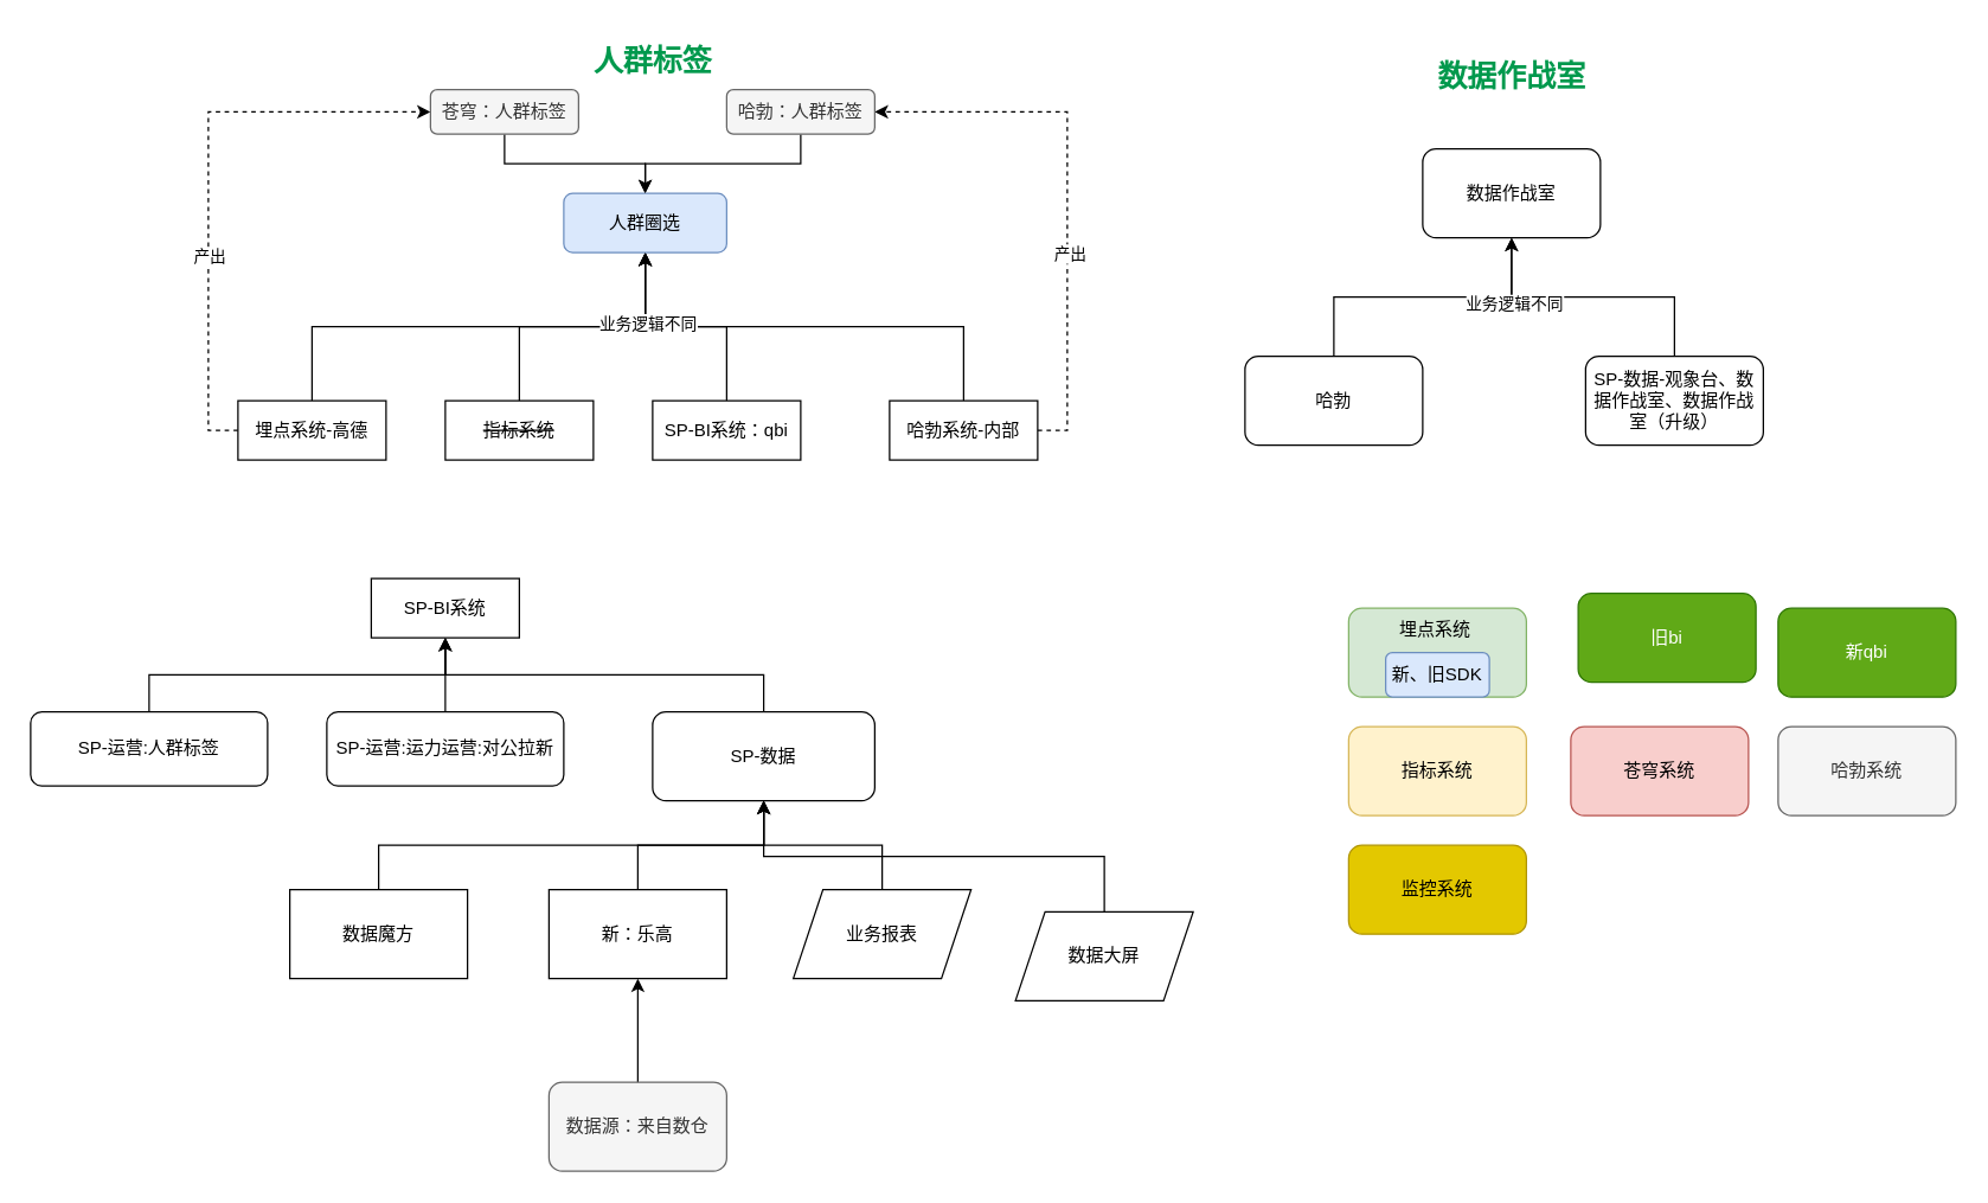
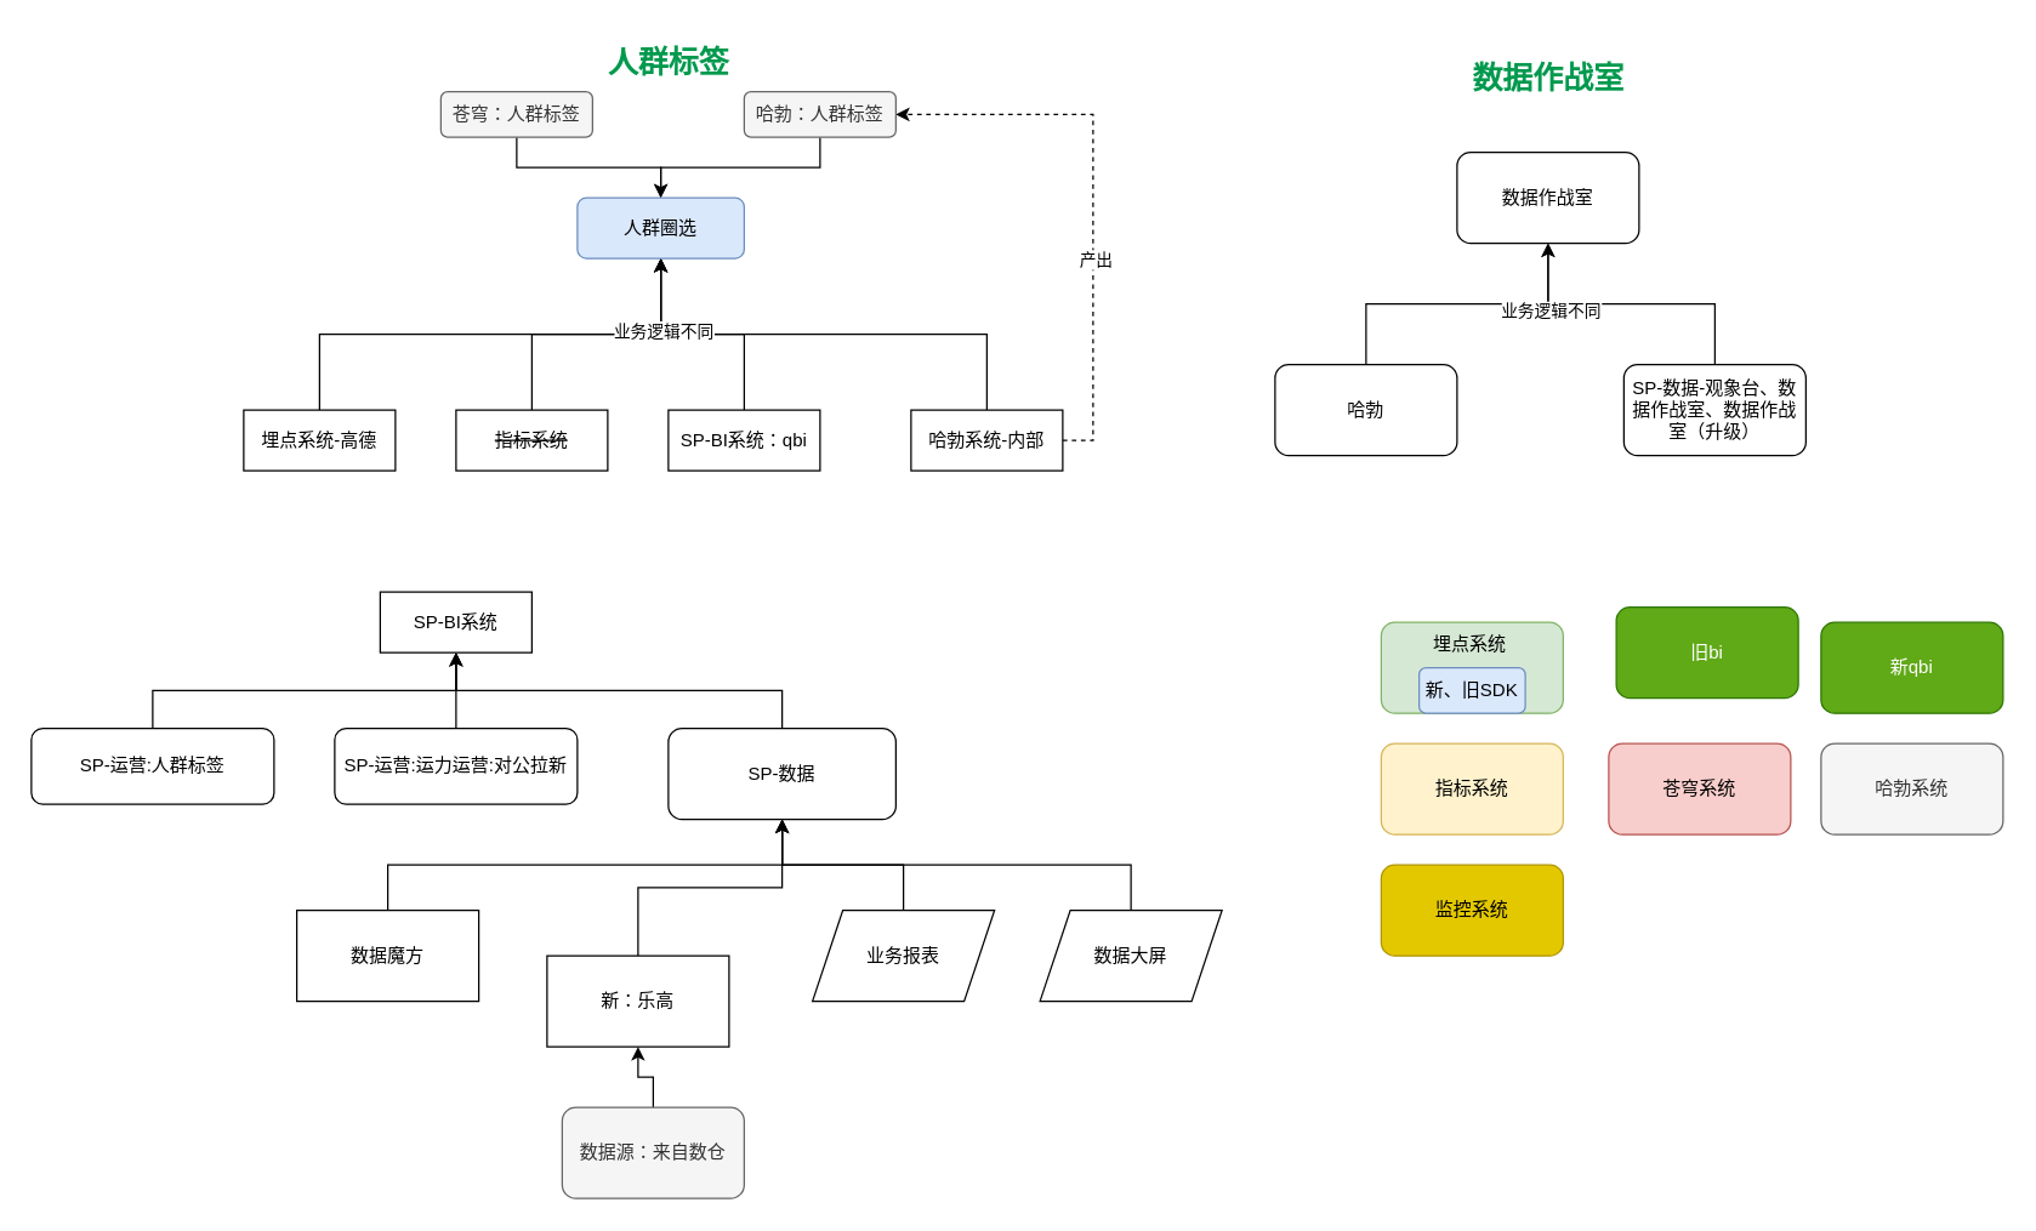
  <mxCell id="0" />
  <mxCell id="1" parent="0" />
  <mxCell id="2" style="edgeStyle=orthogonalEdgeStyle;rounded=0;orthogonalLoop=1;jettySize=auto;html=1;exitX=0.5;exitY=0;exitDx=0;exitDy=0;entryX=0.5;entryY=1;entryDx=0;entryDy=0;" parent="1" source="3" target="12" edge="1"><mxGeometry relative="1" as="geometry" /></mxCell>
  <mxCell id="3" value="&lt;strike&gt;指标系统&lt;/strike&gt;" style="rounded=0;whiteSpace=wrap;html=1;" parent="1" vertex="1"><mxGeometry x="300" y="270" width="100" height="40" as="geometry" /></mxCell>
  <mxCell id="4" style="edgeStyle=orthogonalEdgeStyle;rounded=0;orthogonalLoop=1;jettySize=auto;html=1;exitX=0.5;exitY=0;exitDx=0;exitDy=0;entryX=0.5;entryY=1;entryDx=0;entryDy=0;" parent="1" source="7" target="12" edge="1"><mxGeometry relative="1" as="geometry" /></mxCell>
- <mxCell id="5" style="edgeStyle=orthogonalEdgeStyle;rounded=0;orthogonalLoop=1;jettySize=auto;html=1;exitX=0;exitY=0.5;exitDx=0;exitDy=0;entryX=0;entryY=0.5;entryDx=0;entryDy=0;dashed=1;" parent="1" source="7" target="11" edge="1"><mxGeometry relative="1" as="geometry" /></mxCell>
- <mxCell id="6" value="产出" style="edgeLabel;html=1;align=center;verticalAlign=middle;resizable=0;points=[];" parent="5" vertex="1" connectable="0"><mxGeometry x="-0.283" relative="1" as="geometry"><mxPoint as="offset" /></mxGeometry></mxCell>
  <mxCell id="7" value="埋点系统-高德" style="rounded=0;whiteSpace=wrap;html=1;" parent="1" vertex="1"><mxGeometry x="160" y="270" width="100" height="40" as="geometry" /></mxCell>
  <mxCell id="8" style="edgeStyle=orthogonalEdgeStyle;rounded=0;orthogonalLoop=1;jettySize=auto;html=1;exitX=0.5;exitY=0;exitDx=0;exitDy=0;entryX=0.5;entryY=1;entryDx=0;entryDy=0;" parent="1" source="9" target="12" edge="1"><mxGeometry relative="1" as="geometry" /></mxCell>
  <mxCell id="9" value="SP-BI系统：qbi" style="rounded=0;whiteSpace=wrap;html=1;" parent="1" vertex="1"><mxGeometry x="440" y="270" width="100" height="40" as="geometry" /></mxCell>
  <mxCell id="10" style="edgeStyle=orthogonalEdgeStyle;rounded=0;orthogonalLoop=1;jettySize=auto;html=1;exitX=0.5;exitY=1;exitDx=0;exitDy=0;entryX=0.5;entryY=0;entryDx=0;entryDy=0;" parent="1" source="11" target="12" edge="1"><mxGeometry relative="1" as="geometry" /></mxCell>
  <mxCell id="11" value="苍穹：人群标签" style="rounded=1;whiteSpace=wrap;html=1;fillColor=#f5f5f5;fontColor=#333333;strokeColor=#666666;" parent="1" vertex="1"><mxGeometry x="290" y="60" width="100" height="30" as="geometry" /></mxCell>
  <mxCell id="12" value="人群圈选" style="rounded=1;whiteSpace=wrap;html=1;fillColor=#dae8fc;strokeColor=#6c8ebf;" parent="1" vertex="1"><mxGeometry x="380" y="130" width="110" height="40" as="geometry" /></mxCell>
  <mxCell id="13" style="edgeStyle=orthogonalEdgeStyle;rounded=0;orthogonalLoop=1;jettySize=auto;html=1;exitX=0.5;exitY=0;exitDx=0;exitDy=0;entryX=0.5;entryY=1;entryDx=0;entryDy=0;" parent="1" source="17" target="12" edge="1"><mxGeometry relative="1" as="geometry"><mxPoint x="360" y="190" as="targetPoint" /></mxGeometry></mxCell>
  <mxCell id="14" value="业务逻辑不同" style="edgeLabel;html=1;align=center;verticalAlign=middle;resizable=0;points=[];" vertex="1" connectable="0" parent="13"><mxGeometry x="0.702" y="-1" relative="1" as="geometry"><mxPoint as="offset" /></mxGeometry></mxCell>
  <mxCell id="15" style="edgeStyle=orthogonalEdgeStyle;rounded=0;orthogonalLoop=1;jettySize=auto;html=1;exitX=1;exitY=0.5;exitDx=0;exitDy=0;entryX=1;entryY=0.5;entryDx=0;entryDy=0;dashed=1;" parent="1" source="17" target="19" edge="1"><mxGeometry relative="1" as="geometry" /></mxCell>
  <mxCell id="16" value="产出" style="edgeLabel;html=1;align=center;verticalAlign=middle;resizable=0;points=[];" parent="15" vertex="1" connectable="0"><mxGeometry x="-0.233" y="-1" relative="1" as="geometry"><mxPoint as="offset" /></mxGeometry></mxCell>
  <mxCell id="17" value="哈勃系统-内部" style="rounded=0;whiteSpace=wrap;html=1;" parent="1" vertex="1"><mxGeometry x="600" y="270" width="100" height="40" as="geometry" /></mxCell>
  <mxCell id="18" style="edgeStyle=orthogonalEdgeStyle;rounded=0;orthogonalLoop=1;jettySize=auto;html=1;exitX=0.5;exitY=1;exitDx=0;exitDy=0;entryX=0.5;entryY=0;entryDx=0;entryDy=0;" parent="1" source="19" target="12" edge="1"><mxGeometry relative="1" as="geometry" /></mxCell>
  <mxCell id="19" value="哈勃：人群标签" style="rounded=1;whiteSpace=wrap;html=1;fillColor=#f5f5f5;fontColor=#333333;strokeColor=#666666;" parent="1" vertex="1"><mxGeometry x="490" y="60" width="100" height="30" as="geometry" /></mxCell>
  <mxCell id="20" style="edgeStyle=orthogonalEdgeStyle;rounded=0;orthogonalLoop=1;jettySize=auto;html=1;exitX=0.5;exitY=0;exitDx=0;exitDy=0;entryX=0.5;entryY=1;entryDx=0;entryDy=0;" parent="1" source="21" target="30" edge="1"><mxGeometry relative="1" as="geometry" /></mxCell>
- <mxCell id="21" value="新：乐高" style="rounded=0;whiteSpace=wrap;html=1;" parent="1" vertex="1"><mxGeometry x="370" y="600" width="120" height="60" as="geometry" /></mxCell>
+ <mxCell id="21" value="新：乐高" style="rounded=0;whiteSpace=wrap;html=1;" parent="1" vertex="1"><mxGeometry x="360" y="630" width="120" height="60" as="geometry" /></mxCell>
  <mxCell id="22" style="edgeStyle=orthogonalEdgeStyle;rounded=0;orthogonalLoop=1;jettySize=auto;html=1;exitX=0.5;exitY=1;exitDx=0;exitDy=0;" parent="1" source="19" target="19" edge="1"><mxGeometry relative="1" as="geometry" /></mxCell>
  <mxCell id="23" style="edgeStyle=orthogonalEdgeStyle;rounded=0;orthogonalLoop=1;jettySize=auto;html=1;exitX=0.5;exitY=0;exitDx=0;exitDy=0;entryX=0.5;entryY=1;entryDx=0;entryDy=0;" parent="1" source="24" target="21" edge="1"><mxGeometry relative="1" as="geometry" /></mxCell>
  <mxCell id="24" value="数据源：来自数仓" style="rounded=1;whiteSpace=wrap;html=1;fillColor=#f5f5f5;fontColor=#333333;strokeColor=#666666;" parent="1" vertex="1"><mxGeometry x="370" y="730" width="120" height="60" as="geometry" /></mxCell>
  <mxCell id="25" style="edgeStyle=orthogonalEdgeStyle;rounded=0;orthogonalLoop=1;jettySize=auto;html=1;exitX=0.5;exitY=0;exitDx=0;exitDy=0;entryX=0.5;entryY=1;entryDx=0;entryDy=0;" parent="1" source="26" target="31" edge="1"><mxGeometry relative="1" as="geometry" /></mxCell>
  <mxCell id="26" value="SP-运营:人群标签" style="rounded=1;whiteSpace=wrap;html=1;" parent="1" vertex="1"><mxGeometry y="480" width="160" height="50" as="geometry" x="20" /></mxCell>
  <mxCell id="27" style="edgeStyle=orthogonalEdgeStyle;rounded=0;orthogonalLoop=1;jettySize=auto;html=1;exitX=0.5;exitY=0;exitDx=0;exitDy=0;entryX=0.5;entryY=1;entryDx=0;entryDy=0;" parent="1" source="28" target="31" edge="1"><mxGeometry relative="1" as="geometry" /></mxCell>
  <mxCell id="28" value="SP-运营:运力运营:对公拉新" style="rounded=1;whiteSpace=wrap;html=1;" parent="1" vertex="1"><mxGeometry x="220" y="480" width="160" height="50" as="geometry" /></mxCell>
  <mxCell id="29" style="edgeStyle=orthogonalEdgeStyle;rounded=0;orthogonalLoop=1;jettySize=auto;html=1;exitX=0.5;exitY=0;exitDx=0;exitDy=0;entryX=0.5;entryY=1;entryDx=0;entryDy=0;" parent="1" source="30" target="31" edge="1"><mxGeometry relative="1" as="geometry" /></mxCell>
  <mxCell id="30" value="SP-数据" style="rounded=1;whiteSpace=wrap;html=1;" parent="1" vertex="1"><mxGeometry x="440" y="480" width="150" height="60" as="geometry" /></mxCell>
  <mxCell id="31" value="SP-BI系统" style="rounded=0;whiteSpace=wrap;html=1;" parent="1" vertex="1"><mxGeometry x="250" y="390" width="100" height="40" as="geometry" /></mxCell>
  <mxCell id="32" style="edgeStyle=orthogonalEdgeStyle;rounded=0;orthogonalLoop=1;jettySize=auto;html=1;exitX=0.5;exitY=0;exitDx=0;exitDy=0;entryX=0.5;entryY=1;entryDx=0;entryDy=0;" parent="1" source="33" target="30" edge="1"><mxGeometry relative="1" as="geometry" /></mxCell>
  <mxCell id="33" value="数据魔方" style="rounded=0;whiteSpace=wrap;html=1;" parent="1" vertex="1"><mxGeometry x="195" y="600" width="120" height="60" as="geometry" /></mxCell>
  <mxCell id="34" style="edgeStyle=orthogonalEdgeStyle;rounded=0;orthogonalLoop=1;jettySize=auto;html=1;exitX=0.5;exitY=0;exitDx=0;exitDy=0;entryX=0.5;entryY=1;entryDx=0;entryDy=0;" parent="1" source="35" target="30" edge="1"><mxGeometry relative="1" as="geometry" /></mxCell>
  <mxCell id="35" value="业务报表" style="shape=parallelogram;perimeter=parallelogramPerimeter;whiteSpace=wrap;html=1;fixedSize=1;" parent="1" vertex="1"><mxGeometry x="535" y="600" width="120" height="60" as="geometry" /></mxCell>
  <mxCell id="36" style="edgeStyle=orthogonalEdgeStyle;rounded=0;orthogonalLoop=1;jettySize=auto;html=1;exitX=0.5;exitY=0;exitDx=0;exitDy=0;entryX=0.5;entryY=1;entryDx=0;entryDy=0;" parent="1" source="37" target="30" edge="1"><mxGeometry relative="1" as="geometry" /></mxCell>
- <mxCell id="37" value="数据大屏" style="shape=parallelogram;perimeter=parallelogramPerimeter;whiteSpace=wrap;html=1;fixedSize=1;" parent="1" vertex="1"><mxGeometry x="685" y="615" width="120" height="60" as="geometry" /></mxCell>
+ <mxCell id="37" value="数据大屏" style="shape=parallelogram;perimeter=parallelogramPerimeter;whiteSpace=wrap;html=1;fixedSize=1;" parent="1" vertex="1"><mxGeometry x="685" y="600" width="120" height="60" as="geometry" /></mxCell>
  <mxCell id="38" value="&lt;b&gt;&lt;font color=&quot;#00994d&quot; style=&quot;font-size: 20px;&quot;&gt;人群标签&lt;/font&gt;&lt;/b&gt;" style="text;html=1;align=center;verticalAlign=middle;resizable=0;points=[];autosize=1;strokeColor=none;fillColor=none;" parent="1" vertex="1"><mxGeometry x="390" y="20" width="100" height="40" as="geometry" /></mxCell>
  <mxCell id="39" value="数据作战室" style="rounded=1;whiteSpace=wrap;html=1;" vertex="1" parent="1"><mxGeometry x="960" y="100" width="120" height="60" as="geometry" /></mxCell>
  <mxCell id="40" style="edgeStyle=orthogonalEdgeStyle;rounded=0;orthogonalLoop=1;jettySize=auto;html=1;exitX=0.5;exitY=0;exitDx=0;exitDy=0;entryX=0.5;entryY=1;entryDx=0;entryDy=0;" edge="1" parent="1" source="41" target="39"><mxGeometry relative="1" as="geometry" /></mxCell>
  <mxCell id="41" value="哈勃" style="rounded=1;whiteSpace=wrap;html=1;" vertex="1" parent="1"><mxGeometry x="840" y="240" width="120" height="60" as="geometry" /></mxCell>
  <mxCell id="42" style="edgeStyle=orthogonalEdgeStyle;rounded=0;orthogonalLoop=1;jettySize=auto;html=1;exitX=0.5;exitY=0;exitDx=0;exitDy=0;entryX=0.5;entryY=1;entryDx=0;entryDy=0;" edge="1" parent="1" source="44" target="39"><mxGeometry relative="1" as="geometry"><mxPoint x="1020" y="170" as="targetPoint" /></mxGeometry></mxCell>
  <mxCell id="43" value="业务逻辑不同" style="edgeLabel;html=1;align=center;verticalAlign=middle;resizable=0;points=[];" vertex="1" connectable="0" parent="42"><mxGeometry x="0.568" y="4" relative="1" as="geometry"><mxPoint as="offset" /></mxGeometry></mxCell>
  <mxCell id="44" value="SP-数据-观象台、数据作战室、数据作战室（升级）" style="rounded=1;whiteSpace=wrap;html=1;" vertex="1" parent="1"><mxGeometry x="1070" y="240" width="120" height="60" as="geometry" /></mxCell>
  <mxCell id="45" value="&lt;b&gt;&lt;font color=&quot;#00994d&quot; style=&quot;font-size: 20px;&quot;&gt;数据作战室&lt;/font&gt;&lt;/b&gt;" style="text;html=1;align=center;verticalAlign=middle;resizable=0;points=[];autosize=1;strokeColor=none;fillColor=none;" vertex="1" parent="1"><mxGeometry x="960" width="120" height="40" as="geometry" y="30" /></mxCell>
  <mxCell id="46" value="旧bi" style="rounded=1;whiteSpace=wrap;html=1;fillColor=#60a917;strokeColor=#2D7600;fontColor=#ffffff;" vertex="1" parent="1"><mxGeometry x="1065" y="400" width="120" height="60" as="geometry" /></mxCell>
  <mxCell id="47" value="新qbi" style="rounded=1;whiteSpace=wrap;html=1;fillColor=#60a917;strokeColor=#2D7600;fontColor=#ffffff;" vertex="1" parent="1"><mxGeometry x="1200" y="410" width="120" height="60" as="geometry" /></mxCell>
  <mxCell id="48" value="指标系统" style="rounded=1;whiteSpace=wrap;html=1;fillColor=#fff2cc;strokeColor=#d6b656;" vertex="1" parent="1"><mxGeometry x="910" y="490" width="120" height="60" as="geometry" /></mxCell>
  <mxCell id="49" value="苍穹系统" style="rounded=1;whiteSpace=wrap;html=1;fillColor=#f8cecc;strokeColor=#b85450;" vertex="1" parent="1"><mxGeometry x="1060" y="490" width="120" height="60" as="geometry" /></mxCell>
  <mxCell id="50" value="哈勃系统" style="rounded=1;whiteSpace=wrap;html=1;fillColor=#f5f5f5;fontColor=#333333;strokeColor=#666666;" vertex="1" parent="1"><mxGeometry x="1200" y="490" width="120" height="60" as="geometry" /></mxCell>
  <mxCell id="51" value="监控系统" style="rounded=1;whiteSpace=wrap;html=1;fillColor=#e3c800;fontColor=#000000;strokeColor=#B09500;" vertex="1" parent="1"><mxGeometry x="910" y="570" width="120" height="60" as="geometry" /></mxCell>
  <mxCell id="52" value="" style="group" vertex="1" connectable="0" parent="1"><mxGeometry x="910" y="410" width="120" height="60" as="geometry" /></mxCell>
  <mxCell id="53" value="" style="rounded=1;whiteSpace=wrap;html=1;fillColor=#d5e8d4;strokeColor=#82b366;" vertex="1" parent="52"><mxGeometry width="120" height="60" as="geometry" /></mxCell>
  <mxCell id="54" value="新、旧SDK" style="rounded=1;whiteSpace=wrap;html=1;fillColor=#dae8fc;strokeColor=#6c8ebf;" vertex="1" parent="52"><mxGeometry x="25" y="30" width="70" height="30" as="geometry" /></mxCell>
  <mxCell id="55" value="埋点系统" style="text;html=1;align=center;verticalAlign=middle;resizable=0;points=[];autosize=1;strokeColor=none;fillColor=none;" vertex="1" parent="52"><mxGeometry x="23" width="70" height="30" as="geometry" /></mxCell>
